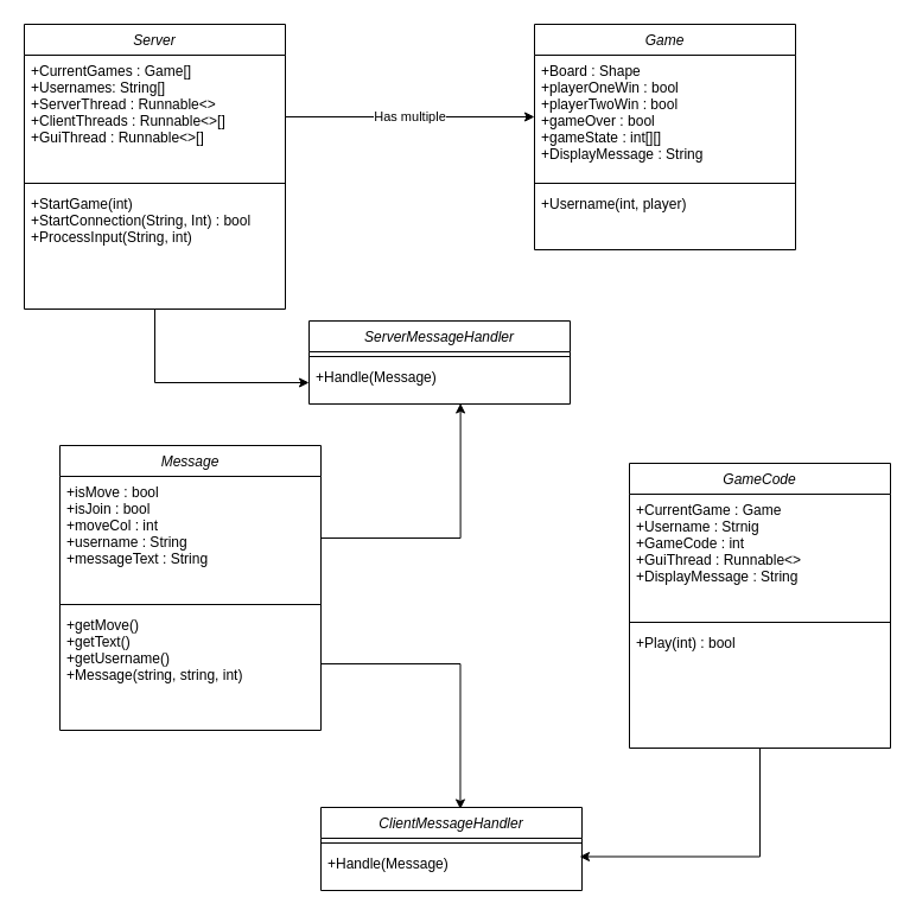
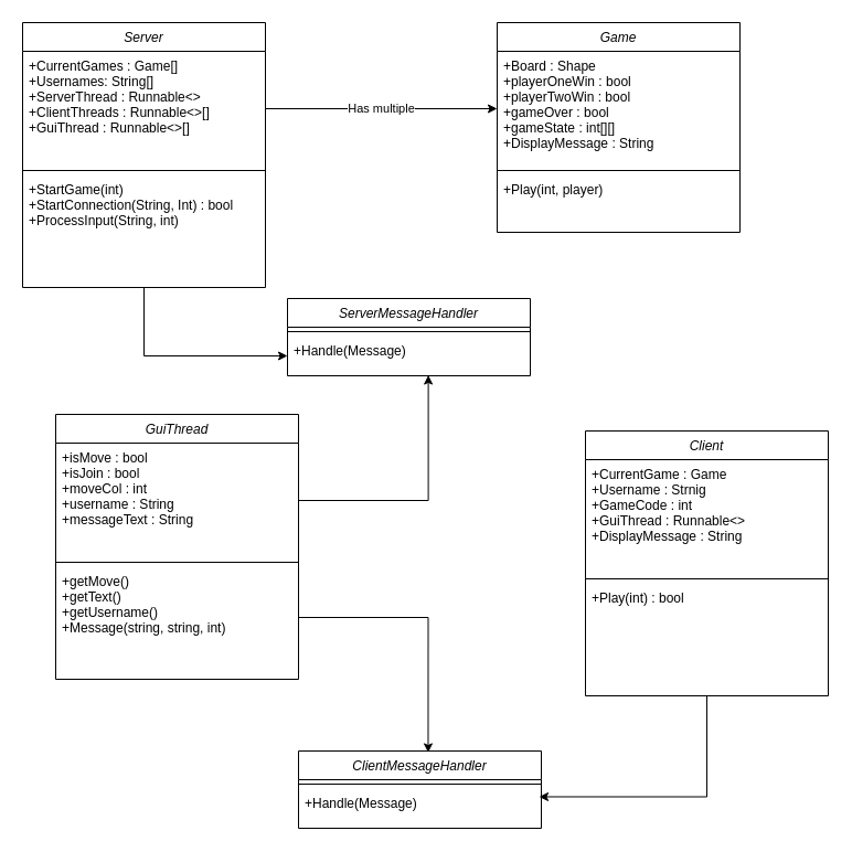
  <mxCell id="0" />
  <mxCell id="1" parent="0" />
  <mxCell id="2" style="edgeStyle=orthogonalEdgeStyle;rounded=0;orthogonalLoop=1;jettySize=auto;html=1;exitX=0.5;exitY=1;exitDx=0;exitDy=0;" edge="1" parent="1" source="3" target="22"><mxGeometry relative="1" as="geometry" /></mxCell>
  <mxCell id="3" value="Server" style="swimlane;fontStyle=2;align=center;verticalAlign=top;childLayout=stackLayout;horizontal=1;startSize=26;horizontalStack=0;resizeParent=1;resizeLast=0;collapsible=1;marginBottom=0;rounded=0;shadow=0;strokeWidth=1;" parent="1" vertex="1"><mxGeometry x="20" y="20" width="220" height="240" as="geometry"><mxRectangle x="230" y="140" width="160" height="26" as="alternateBounds" /></mxGeometry></mxCell>
  <mxCell id="4" value="+CurrentGames : Game[]&#10;+Usernames: String[]&#10;+ServerThread : Runnable&lt;&gt;&#10;+ClientThreads : Runnable&lt;&gt;[]&#10;+GuiThread : Runnable&lt;&gt;[]&#10;" style="text;align=left;verticalAlign=top;spacingLeft=4;spacingRight=4;overflow=hidden;rotatable=0;points=[[0,0.5],[1,0.5]];portConstraint=eastwest;" parent="3" vertex="1"><mxGeometry y="26" width="220" height="104" as="geometry" /></mxCell>
  <mxCell id="5" value="" style="line;html=1;strokeWidth=1;align=left;verticalAlign=middle;spacingTop=-1;spacingLeft=3;spacingRight=3;rotatable=0;labelPosition=right;points=[];portConstraint=eastwest;" parent="3" vertex="1"><mxGeometry y="130" width="220" height="8" as="geometry" /></mxCell>
  <mxCell id="6" value="+StartGame(int)&#10;+StartConnection(String, Int) : bool&#10;+ProcessInput(String, int)" style="text;align=left;verticalAlign=top;spacingLeft=4;spacingRight=4;overflow=hidden;rotatable=0;points=[[0,0.5],[1,0.5]];portConstraint=eastwest;" parent="3" vertex="1"><mxGeometry y="138" width="220" height="52" as="geometry" /></mxCell>
  <mxCell id="7" value="Game" style="swimlane;fontStyle=2;align=center;verticalAlign=top;childLayout=stackLayout;horizontal=1;startSize=26;horizontalStack=0;resizeParent=1;resizeLast=0;collapsible=1;marginBottom=0;rounded=0;shadow=0;strokeWidth=1;" vertex="1" parent="1"><mxGeometry x="450" y="20" width="220" height="190" as="geometry"><mxRectangle x="230" y="140" width="160" height="26" as="alternateBounds" /></mxGeometry></mxCell>
  <mxCell id="8" value="+Board : Shape&#10;+playerOneWin : bool&#10;+playerTwoWin : bool&#10;+gameOver : bool&#10;+gameState : int[][]&#10;+DisplayMessage : String&#10;&#10;" style="text;align=left;verticalAlign=top;spacingLeft=4;spacingRight=4;overflow=hidden;rotatable=0;points=[[0,0.5],[1,0.5]];portConstraint=eastwest;" vertex="1" parent="7"><mxGeometry y="26" width="220" height="104" as="geometry" /></mxCell>
  <mxCell id="9" value="" style="line;html=1;strokeWidth=1;align=left;verticalAlign=middle;spacingTop=-1;spacingLeft=3;spacingRight=3;rotatable=0;labelPosition=right;points=[];portConstraint=eastwest;" vertex="1" parent="7"><mxGeometry y="130" width="220" height="8" as="geometry" /></mxCell>
- <mxCell id="10" value="+Username(int, player)" style="text;align=left;verticalAlign=top;spacingLeft=4;spacingRight=4;overflow=hidden;rotatable=0;points=[[0,0.5],[1,0.5]];portConstraint=eastwest;" vertex="1" parent="7"><mxGeometry y="138" width="220" height="52" as="geometry" /></mxCell>
+ <mxCell id="10" value="+Play(int, player)" style="text;align=left;verticalAlign=top;spacingLeft=4;spacingRight=4;overflow=hidden;rotatable=0;points=[[0,0.5],[1,0.5]];portConstraint=eastwest;" vertex="1" parent="7"><mxGeometry y="138" width="220" height="52" as="geometry" /></mxCell>
  <mxCell id="11" value="Has multiple" style="edgeStyle=orthogonalEdgeStyle;rounded=0;orthogonalLoop=1;jettySize=auto;html=1;exitX=1;exitY=0.5;exitDx=0;exitDy=0;entryX=0;entryY=0.5;entryDx=0;entryDy=0;" edge="1" parent="1" source="4" target="8"><mxGeometry relative="1" as="geometry" /></mxCell>
- <mxCell id="12" value="GameCode" style="swimlane;fontStyle=2;align=center;verticalAlign=top;childLayout=stackLayout;horizontal=1;startSize=26;horizontalStack=0;resizeParent=1;resizeLast=0;collapsible=1;marginBottom=0;rounded=0;shadow=0;strokeWidth=1;" vertex="1" parent="1"><mxGeometry x="530" y="390" width="220" height="240" as="geometry"><mxRectangle x="230" y="140" width="160" height="26" as="alternateBounds" /></mxGeometry></mxCell>
+ <mxCell id="12" value="Client" style="swimlane;fontStyle=2;align=center;verticalAlign=top;childLayout=stackLayout;horizontal=1;startSize=26;horizontalStack=0;resizeParent=1;resizeLast=0;collapsible=1;marginBottom=0;rounded=0;shadow=0;strokeWidth=1;" vertex="1" parent="1"><mxGeometry x="530" y="390" width="220" height="240" as="geometry"><mxRectangle x="230" y="140" width="160" height="26" as="alternateBounds" /></mxGeometry></mxCell>
  <mxCell id="13" value="+CurrentGame : Game&#10;+Username : Strnig&#10;+GameCode : int&#10;+GuiThread : Runnable&lt;&gt;&#10;+DisplayMessage : String" style="text;align=left;verticalAlign=top;spacingLeft=4;spacingRight=4;overflow=hidden;rotatable=0;points=[[0,0.5],[1,0.5]];portConstraint=eastwest;" vertex="1" parent="12"><mxGeometry y="26" width="220" height="104" as="geometry" /></mxCell>
  <mxCell id="14" value="" style="line;html=1;strokeWidth=1;align=left;verticalAlign=middle;spacingTop=-1;spacingLeft=3;spacingRight=3;rotatable=0;labelPosition=right;points=[];portConstraint=eastwest;" vertex="1" parent="12"><mxGeometry y="130" width="220" height="8" as="geometry" /></mxCell>
  <mxCell id="15" value="+Play(int) : bool" style="text;align=left;verticalAlign=top;spacingLeft=4;spacingRight=4;overflow=hidden;rotatable=0;points=[[0,0.5],[1,0.5]];portConstraint=eastwest;" vertex="1" parent="12"><mxGeometry y="138" width="220" height="52" as="geometry" /></mxCell>
- <mxCell id="16" value="Message" style="swimlane;fontStyle=2;align=center;verticalAlign=top;childLayout=stackLayout;horizontal=1;startSize=26;horizontalStack=0;resizeParent=1;resizeLast=0;collapsible=1;marginBottom=0;rounded=0;shadow=0;strokeWidth=1;" vertex="1" parent="1"><mxGeometry x="50" y="375" width="220" height="240" as="geometry"><mxRectangle x="230" y="140" width="160" height="26" as="alternateBounds" /></mxGeometry></mxCell>
+ <mxCell id="16" value="GuiThread" style="swimlane;fontStyle=2;align=center;verticalAlign=top;childLayout=stackLayout;horizontal=1;startSize=26;horizontalStack=0;resizeParent=1;resizeLast=0;collapsible=1;marginBottom=0;rounded=0;shadow=0;strokeWidth=1;" vertex="1" parent="1"><mxGeometry x="50" y="375" width="220" height="240" as="geometry"><mxRectangle x="230" y="140" width="160" height="26" as="alternateBounds" /></mxGeometry></mxCell>
  <mxCell id="17" value="+isMove : bool&#10;+isJoin : bool&#10;+moveCol : int&#10;+username : String&#10;+messageText : String" style="text;align=left;verticalAlign=top;spacingLeft=4;spacingRight=4;overflow=hidden;rotatable=0;points=[[0,0.5],[1,0.5]];portConstraint=eastwest;" vertex="1" parent="16"><mxGeometry y="26" width="220" height="104" as="geometry" /></mxCell>
  <mxCell id="18" value="" style="line;html=1;strokeWidth=1;align=left;verticalAlign=middle;spacingTop=-1;spacingLeft=3;spacingRight=3;rotatable=0;labelPosition=right;points=[];portConstraint=eastwest;" vertex="1" parent="16"><mxGeometry y="130" width="220" height="8" as="geometry" /></mxCell>
  <mxCell id="19" value="+getMove()&#10;+getText()&#10;+getUsername()&#10;+Message(string, string, int) " style="text;align=left;verticalAlign=top;spacingLeft=4;spacingRight=4;overflow=hidden;rotatable=0;points=[[0,0.5],[1,0.5]];portConstraint=eastwest;" vertex="1" parent="16"><mxGeometry y="138" width="220" height="92" as="geometry" /></mxCell>
  <mxCell id="20" value="ServerMessageHandler" style="swimlane;fontStyle=2;align=center;verticalAlign=top;childLayout=stackLayout;horizontal=1;startSize=26;horizontalStack=0;resizeParent=1;resizeLast=0;collapsible=1;marginBottom=0;rounded=0;shadow=0;strokeWidth=1;" vertex="1" parent="1"><mxGeometry x="260" y="270" width="220" height="70" as="geometry"><mxRectangle x="230" y="140" width="160" height="26" as="alternateBounds" /></mxGeometry></mxCell>
  <mxCell id="21" value="" style="line;html=1;strokeWidth=1;align=left;verticalAlign=middle;spacingTop=-1;spacingLeft=3;spacingRight=3;rotatable=0;labelPosition=right;points=[];portConstraint=eastwest;" vertex="1" parent="20"><mxGeometry y="26" width="220" height="8" as="geometry" /></mxCell>
  <mxCell id="22" value="+Handle(Message)" style="text;align=left;verticalAlign=top;spacingLeft=4;spacingRight=4;overflow=hidden;rotatable=0;points=[[0,0.5],[1,0.5]];portConstraint=eastwest;" vertex="1" parent="20"><mxGeometry y="34" width="220" height="36" as="geometry" /></mxCell>
  <mxCell id="23" value="ClientMessageHandler" style="swimlane;fontStyle=2;align=center;verticalAlign=top;childLayout=stackLayout;horizontal=1;startSize=26;horizontalStack=0;resizeParent=1;resizeLast=0;collapsible=1;marginBottom=0;rounded=0;shadow=0;strokeWidth=1;" vertex="1" parent="1"><mxGeometry x="270" y="680" width="220" height="70" as="geometry"><mxRectangle x="230" y="140" width="160" height="26" as="alternateBounds" /></mxGeometry></mxCell>
  <mxCell id="24" value="" style="line;html=1;strokeWidth=1;align=left;verticalAlign=middle;spacingTop=-1;spacingLeft=3;spacingRight=3;rotatable=0;labelPosition=right;points=[];portConstraint=eastwest;" vertex="1" parent="23"><mxGeometry y="26" width="220" height="8" as="geometry" /></mxCell>
  <mxCell id="25" value="+Handle(Message)" style="text;align=left;verticalAlign=top;spacingLeft=4;spacingRight=4;overflow=hidden;rotatable=0;points=[[0,0.5],[1,0.5]];portConstraint=eastwest;" vertex="1" parent="23"><mxGeometry y="34" width="220" height="36" as="geometry" /></mxCell>
  <mxCell id="26" style="edgeStyle=orthogonalEdgeStyle;rounded=0;orthogonalLoop=1;jettySize=auto;html=1;exitX=0.5;exitY=1;exitDx=0;exitDy=0;entryX=0.991;entryY=0.208;entryDx=0;entryDy=0;entryPerimeter=0;" edge="1" parent="1" source="12" target="25"><mxGeometry relative="1" as="geometry" /></mxCell>
  <mxCell id="27" style="edgeStyle=orthogonalEdgeStyle;rounded=0;orthogonalLoop=1;jettySize=auto;html=1;entryX=0.534;entryY=0.021;entryDx=0;entryDy=0;entryPerimeter=0;" edge="1" parent="1" source="19" target="23"><mxGeometry relative="1" as="geometry" /></mxCell>
  <mxCell id="28" style="edgeStyle=orthogonalEdgeStyle;rounded=0;orthogonalLoop=1;jettySize=auto;html=1;exitX=1;exitY=0.5;exitDx=0;exitDy=0;entryX=0.58;entryY=0.986;entryDx=0;entryDy=0;entryPerimeter=0;" edge="1" parent="1" source="17" target="22"><mxGeometry relative="1" as="geometry" /></mxCell>
